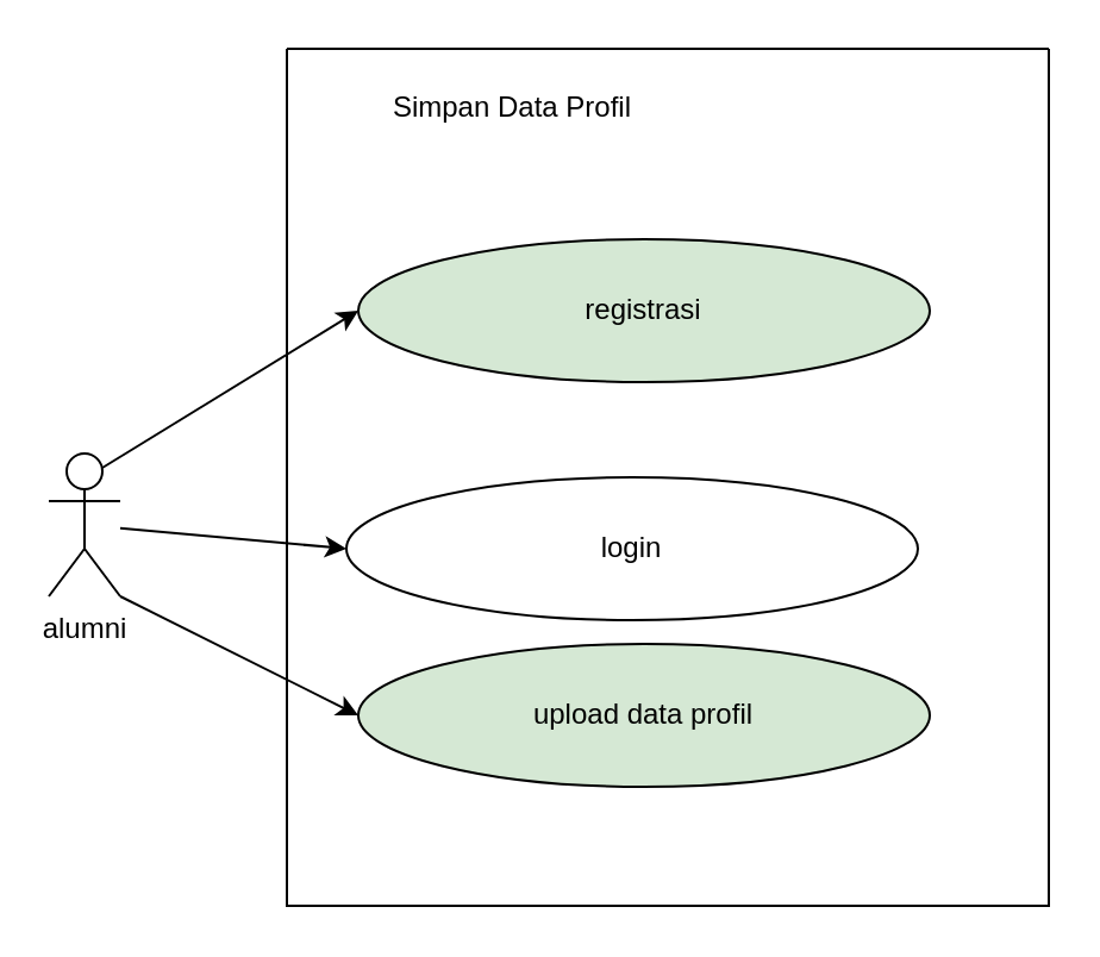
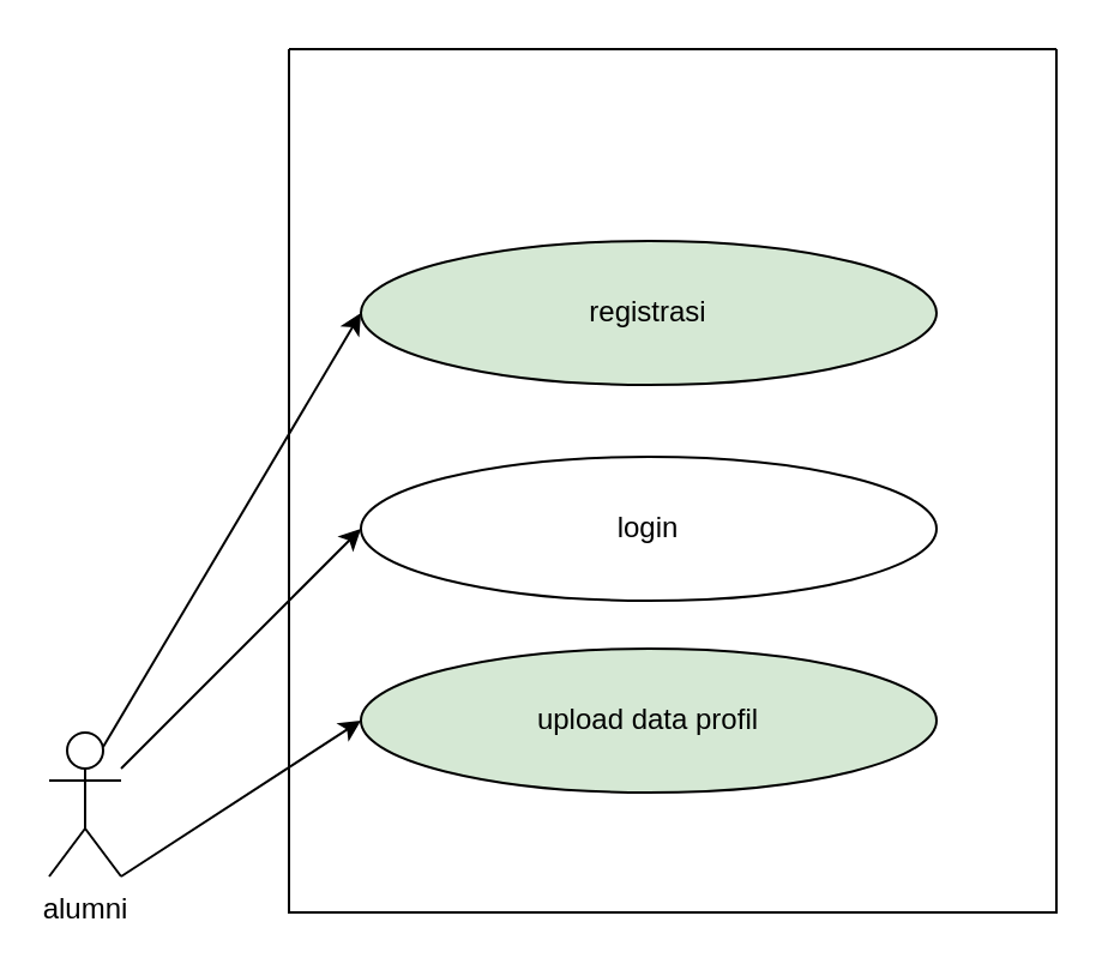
  <mxCell id="0" />
  <mxCell id="1" parent="0" />
- <mxCell id="2" value="alumni" style="shape=umlActor;verticalLabelPosition=bottom;verticalAlign=top;html=1;outlineConnect=0;" vertex="1" parent="1"><mxGeometry x="20" y="190" width="30" height="60" as="geometry" /></mxCell>
+ <mxCell id="2" value="alumni" style="shape=umlActor;verticalLabelPosition=bottom;verticalAlign=top;html=1;outlineConnect=0;" vertex="1" parent="1"><mxGeometry x="20" y="305" width="30" height="60" as="geometry" /></mxCell>
  <mxCell id="3" value="registrasi" style="ellipse;whiteSpace=wrap;html=1;fillColor=#d5e8d4;" vertex="1" parent="1"><mxGeometry x="150" y="100" width="240" height="60" as="geometry" /></mxCell>
- <mxCell id="4" value="login" style="ellipse;whiteSpace=wrap;html=1;" vertex="1" parent="1"><mxGeometry x="145" y="200" width="240" height="60" as="geometry" /></mxCell>
+ <mxCell id="4" value="login" style="ellipse;whiteSpace=wrap;html=1;" vertex="1" parent="1"><mxGeometry x="150" y="190" width="240" height="60" as="geometry" /></mxCell>
  <mxCell id="5" value="upload data profil" style="ellipse;whiteSpace=wrap;html=1;fillColor=#d5e8d4;" vertex="1" parent="1"><mxGeometry x="150" y="270" width="240" height="60" as="geometry" /></mxCell>
  <mxCell id="6" value="" style="swimlane;startSize=0;" vertex="1" parent="1"><mxGeometry x="120" y="20" width="320" height="360" as="geometry" /></mxCell>
- <mxCell id="7" value="Simpan Data Profil" style="text;html=1;strokeColor=none;fillColor=none;align=center;verticalAlign=middle;whiteSpace=wrap;rounded=0;" vertex="1" parent="6"><mxGeometry x="30" y="10" width="130" height="30" as="geometry" /></mxCell>
  <mxCell id="8" value="" style="endArrow=classic;html=1;rounded=0;exitX=0.75;exitY=0.1;exitDx=0;exitDy=0;exitPerimeter=0;entryX=0;entryY=0.5;entryDx=0;entryDy=0;" edge="1" parent="1" source="2" target="3"><mxGeometry width="50" height="50" relative="1" as="geometry"><mxPoint x="190" y="210" as="sourcePoint" /><mxPoint x="240" y="160" as="targetPoint" /></mxGeometry></mxCell>
  <mxCell id="9" value="" style="endArrow=classic;html=1;rounded=0;entryX=0;entryY=0.5;entryDx=0;entryDy=0;" edge="1" parent="1" source="2" target="4"><mxGeometry width="50" height="50" relative="1" as="geometry"><mxPoint x="190" y="210" as="sourcePoint" /><mxPoint x="240" y="160" as="targetPoint" /></mxGeometry></mxCell>
  <mxCell id="10" value="" style="endArrow=classic;html=1;rounded=0;exitX=1;exitY=1;exitDx=0;exitDy=0;exitPerimeter=0;entryX=0;entryY=0.5;entryDx=0;entryDy=0;" edge="1" parent="1" source="2" target="5"><mxGeometry width="50" height="50" relative="1" as="geometry"><mxPoint x="190" y="210" as="sourcePoint" /><mxPoint x="240" y="160" as="targetPoint" /></mxGeometry></mxCell>
